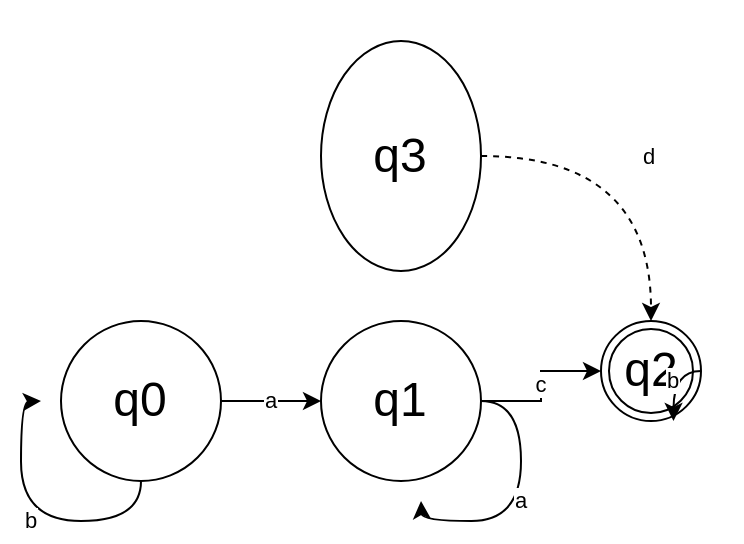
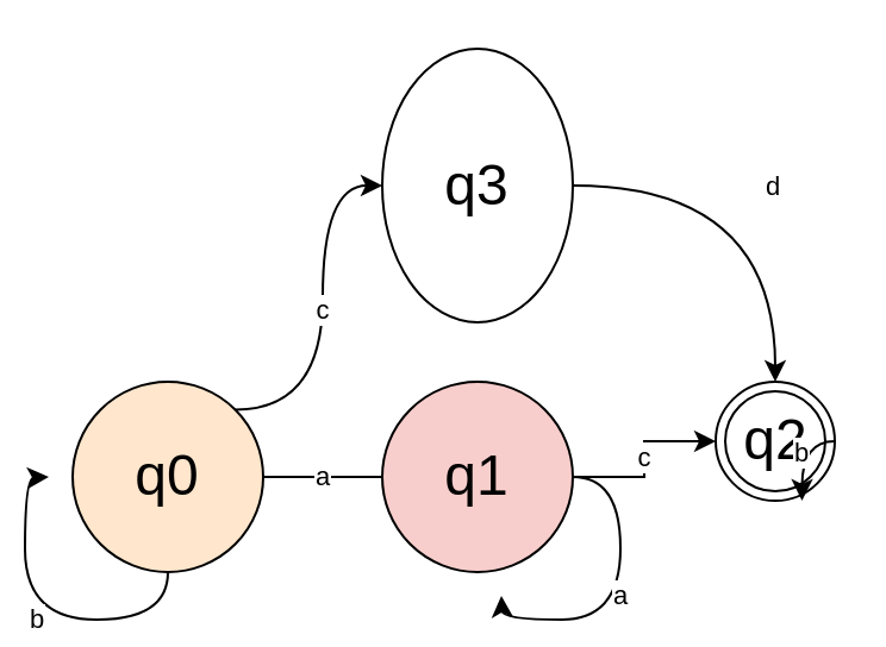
  <mxCell id="0" />
  <mxCell id="1" parent="0" />
- <mxCell id="2" value="a" style="edgeStyle=orthogonalEdgeStyle;rounded=0;orthogonalLoop=1;jettySize=auto;html=1;exitX=1;exitY=0.5;exitDx=0;exitDy=0;" edge="1" parent="1" source="5" target="8"><mxGeometry relative="1" as="geometry" /></mxCell>
+ <mxCell id="2" value="a" style="edgeStyle=orthogonalEdgeStyle;rounded=0;orthogonalLoop=1;jettySize=auto;html=1;exitX=1;exitY=0.5;exitDx=0;exitDy=0;endArrow=none;" edge="1" parent="1" source="5" target="8"><mxGeometry relative="1" as="geometry" /></mxCell>
  <mxCell id="3" value="b" style="edgeStyle=orthogonalEdgeStyle;curved=1;rounded=0;orthogonalLoop=1;jettySize=auto;html=1;exitX=0.5;exitY=1;exitDx=0;exitDy=0;" edge="1" parent="1" source="5"><mxGeometry relative="1" as="geometry"><mxPoint x="20" y="200" as="targetPoint" /></mxGeometry></mxCell>
- <mxCell id="5" value="&lt;font style=&quot;font-size: 24px&quot;&gt;q0&lt;/font&gt;" style="ellipse;whiteSpace=wrap;html=1;aspect=fixed;" vertex="1" parent="1"><mxGeometry x="30" y="160" width="80" height="80" as="geometry" /></mxCell>
+ <mxCell id="4" value="c" style="edgeStyle=orthogonalEdgeStyle;curved=1;rounded=0;orthogonalLoop=1;jettySize=auto;html=1;exitX=1;exitY=0;exitDx=0;exitDy=0;entryX=0;entryY=0.5;entryDx=0;entryDy=0;" edge="1" parent="1" source="5" target="11"><mxGeometry relative="1" as="geometry" /></mxCell>
+ <mxCell id="5" value="&lt;font style=&quot;font-size: 24px&quot;&gt;q0&lt;/font&gt;" style="ellipse;whiteSpace=wrap;html=1;aspect=fixed;fillColor=#ffe6cc;" vertex="1" parent="1"><mxGeometry x="30" y="160" width="80" height="80" as="geometry" /></mxCell>
  <mxCell id="6" value="c" style="edgeStyle=orthogonalEdgeStyle;rounded=0;orthogonalLoop=1;jettySize=auto;html=1;exitX=1;exitY=0.5;exitDx=0;exitDy=0;" edge="1" parent="1" source="8" target="9"><mxGeometry relative="1" as="geometry" /></mxCell>
  <mxCell id="7" value="a" style="edgeStyle=orthogonalEdgeStyle;curved=1;rounded=0;orthogonalLoop=1;jettySize=auto;html=1;exitX=1;exitY=0.5;exitDx=0;exitDy=0;" edge="1" parent="1" source="8"><mxGeometry relative="1" as="geometry"><mxPoint x="210" y="250" as="targetPoint" /></mxGeometry></mxCell>
- <mxCell id="8" value="&lt;font style=&quot;font-size: 24px&quot;&gt;q1&lt;/font&gt;" style="ellipse;whiteSpace=wrap;html=1;aspect=fixed;" vertex="1" parent="1"><mxGeometry x="160" y="160" width="80" height="80" as="geometry" /></mxCell>
+ <mxCell id="8" value="&lt;font style=&quot;font-size: 24px&quot;&gt;q1&lt;/font&gt;" style="ellipse;whiteSpace=wrap;html=1;aspect=fixed;fillColor=#f8cecc;" vertex="1" parent="1"><mxGeometry x="160" y="160" width="80" height="80" as="geometry" /></mxCell>
  <mxCell id="9" value="&lt;font style=&quot;font-size: 24px&quot;&gt;q2&lt;/font&gt;" style="ellipse;html=1;shape=endState;html=1;aspect=fixed;" vertex="1" parent="1"><mxGeometry x="300" y="160" width="50" height="50" as="geometry" /></mxCell>
- <mxCell id="10" value="d" style="edgeStyle=orthogonalEdgeStyle;curved=1;rounded=0;orthogonalLoop=1;jettySize=auto;html=1;exitX=1;exitY=0.5;exitDx=0;exitDy=0;entryX=0.5;entryY=0;entryDx=0;entryDy=0;dashed=1;" edge="1" parent="1" source="11" target="9"><mxGeometry relative="1" as="geometry" /></mxCell>
+ <mxCell id="10" value="d" style="edgeStyle=orthogonalEdgeStyle;curved=1;rounded=0;orthogonalLoop=1;jettySize=auto;html=1;exitX=1;exitY=0.5;exitDx=0;exitDy=0;entryX=0.5;entryY=0;entryDx=0;entryDy=0;" edge="1" parent="1" source="11" target="9"><mxGeometry relative="1" as="geometry" /></mxCell>
  <mxCell id="11" value="&lt;font style=&quot;font-size: 24px&quot;&gt;q3&lt;/font&gt;" style="ellipse;whiteSpace=wrap;html=1;aspect=fixed;" vertex="1" parent="1"><mxGeometry x="160" y="20" width="80" height="115" as="geometry" /></mxCell>
  <mxCell id="12" value="b" style="edgeStyle=orthogonalEdgeStyle;curved=1;rounded=0;orthogonalLoop=1;jettySize=auto;html=1;exitX=1;exitY=0.5;exitDx=0;exitDy=0;entryX=0.725;entryY=1;entryDx=0;entryDy=0;entryPerimeter=0;" edge="1" parent="1" source="9" target="9"><mxGeometry relative="1" as="geometry" /></mxCell>
